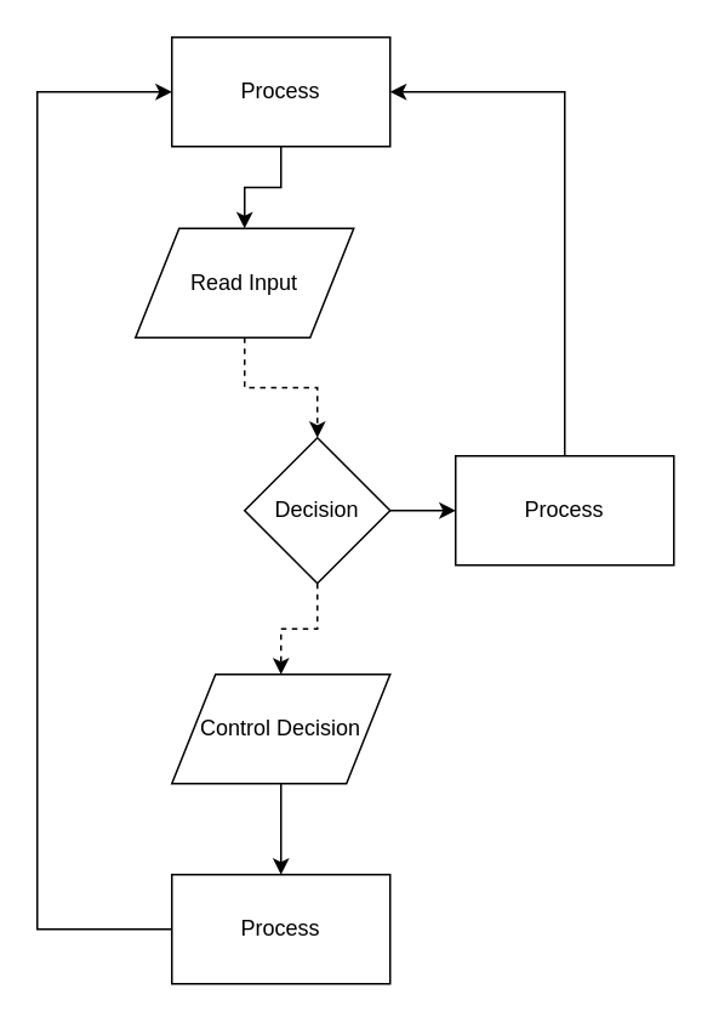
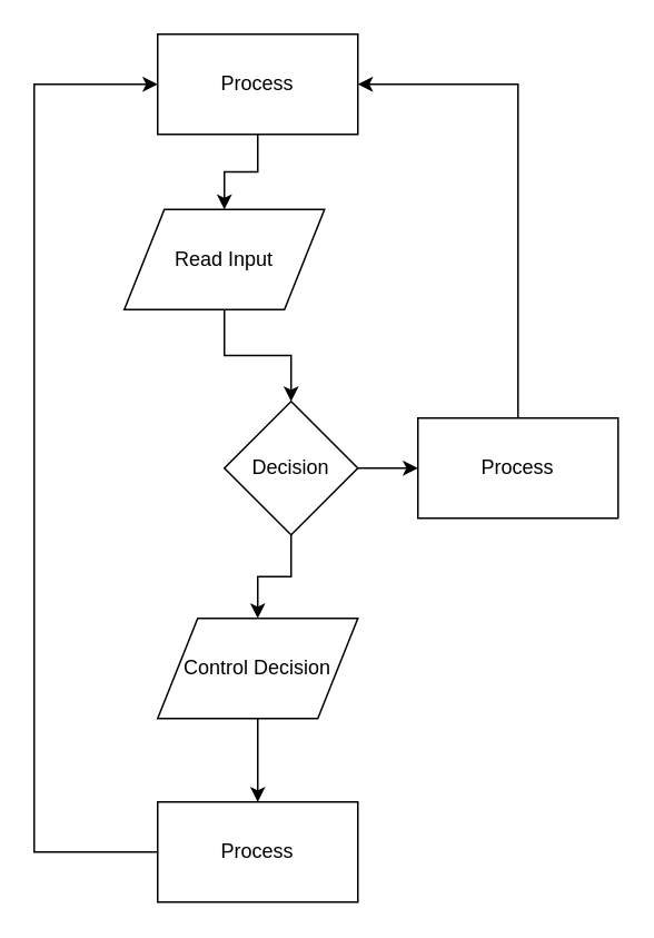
  <mxCell id="0" />
  <mxCell id="1" parent="0" />
  <mxCell id="2" style="edgeStyle=orthogonalEdgeStyle;rounded=0;orthogonalLoop=1;jettySize=auto;html=1;exitX=0.5;exitY=1;exitDx=0;exitDy=0;entryX=0.5;entryY=0;entryDx=0;entryDy=0;" edge="1" parent="1" source="3" target="8"><mxGeometry relative="1" as="geometry" /></mxCell>
  <mxCell id="3" value="Process" style="rounded=0;whiteSpace=wrap;html=1;" vertex="1" parent="1"><mxGeometry x="94" y="20" width="120" height="60" as="geometry" /></mxCell>
  <mxCell id="4" style="edgeStyle=orthogonalEdgeStyle;rounded=0;orthogonalLoop=1;jettySize=auto;html=1;exitX=1;exitY=0.5;exitDx=0;exitDy=0;" edge="1" parent="1" source="6" target="10"><mxGeometry relative="1" as="geometry" /></mxCell>
- <mxCell id="5" style="edgeStyle=orthogonalEdgeStyle;rounded=0;orthogonalLoop=1;jettySize=auto;html=1;exitX=0.5;exitY=1;exitDx=0;exitDy=0;entryX=0.5;entryY=0;entryDx=0;entryDy=0;dashed=1;" edge="1" parent="1" source="6" target="14"><mxGeometry relative="1" as="geometry" /></mxCell>
+ <mxCell id="5" style="edgeStyle=orthogonalEdgeStyle;rounded=0;orthogonalLoop=1;jettySize=auto;html=1;exitX=0.5;exitY=1;exitDx=0;exitDy=0;entryX=0.5;entryY=0;entryDx=0;entryDy=0;" edge="1" parent="1" source="6" target="14"><mxGeometry relative="1" as="geometry" /></mxCell>
  <mxCell id="6" value="Decision" style="rhombus;whiteSpace=wrap;html=1;" vertex="1" parent="1"><mxGeometry x="134" y="240" width="80" height="80" as="geometry" /></mxCell>
- <mxCell id="7" style="edgeStyle=orthogonalEdgeStyle;rounded=0;orthogonalLoop=1;jettySize=auto;html=1;exitX=0.5;exitY=1;exitDx=0;exitDy=0;entryX=0.5;entryY=0;entryDx=0;entryDy=0;dashed=1;" edge="1" parent="1" source="8" target="6"><mxGeometry relative="1" as="geometry" /></mxCell>
+ <mxCell id="7" style="edgeStyle=orthogonalEdgeStyle;rounded=0;orthogonalLoop=1;jettySize=auto;html=1;exitX=0.5;exitY=1;exitDx=0;exitDy=0;entryX=0.5;entryY=0;entryDx=0;entryDy=0;" edge="1" parent="1" source="8" target="6"><mxGeometry relative="1" as="geometry" /></mxCell>
  <mxCell id="8" value="Read Input" style="shape=parallelogram;perimeter=parallelogramPerimeter;whiteSpace=wrap;html=1;" vertex="1" parent="1"><mxGeometry x="74" y="125" width="120" height="60" as="geometry" /></mxCell>
  <mxCell id="9" style="edgeStyle=orthogonalEdgeStyle;rounded=0;orthogonalLoop=1;jettySize=auto;html=1;exitX=0.5;exitY=0;exitDx=0;exitDy=0;entryX=1;entryY=0.5;entryDx=0;entryDy=0;" edge="1" parent="1" source="10" target="3"><mxGeometry relative="1" as="geometry" /></mxCell>
  <mxCell id="10" value="Process" style="rounded=0;whiteSpace=wrap;html=1;" vertex="1" parent="1"><mxGeometry x="250" y="250" width="120" height="60" as="geometry" /></mxCell>
  <mxCell id="11" style="edgeStyle=orthogonalEdgeStyle;rounded=0;orthogonalLoop=1;jettySize=auto;html=1;exitX=0;exitY=0.5;exitDx=0;exitDy=0;entryX=0;entryY=0.5;entryDx=0;entryDy=0;" edge="1" parent="1" source="12" target="3"><mxGeometry relative="1" as="geometry"><Array as="points"><mxPoint x="20" y="510" /><mxPoint x="20" y="50" /></Array></mxGeometry></mxCell>
  <mxCell id="12" value="Process" style="rounded=0;whiteSpace=wrap;html=1;" vertex="1" parent="1"><mxGeometry x="94" y="480" width="120" height="60" as="geometry" /></mxCell>
  <mxCell id="13" style="edgeStyle=orthogonalEdgeStyle;rounded=0;orthogonalLoop=1;jettySize=auto;html=1;exitX=0.5;exitY=1;exitDx=0;exitDy=0;entryX=0.5;entryY=0;entryDx=0;entryDy=0;" edge="1" parent="1" source="14" target="12"><mxGeometry relative="1" as="geometry" /></mxCell>
  <mxCell id="14" value="Control Decision" style="shape=parallelogram;perimeter=parallelogramPerimeter;whiteSpace=wrap;html=1;" vertex="1" parent="1"><mxGeometry x="94" y="370" width="120" height="60" as="geometry" /></mxCell>
